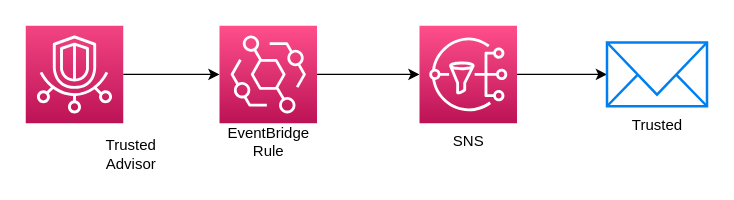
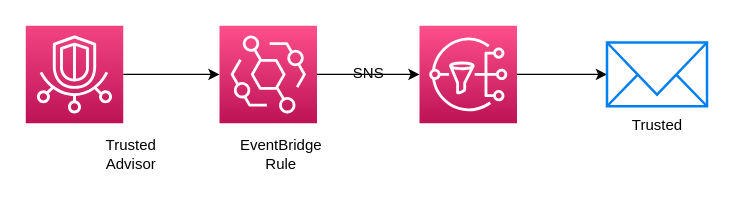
  <mxCell id="0" />
  <mxCell id="1" parent="0" />
  <mxCell id="2" style="edgeStyle=orthogonalEdgeStyle;rounded=0;orthogonalLoop=1;jettySize=auto;html=1;exitX=1;exitY=0.5;exitDx=0;exitDy=0;exitPerimeter=0;entryX=0;entryY=0.5;entryDx=0;entryDy=0;entryPerimeter=0;" edge="1" parent="1" source="3" target="5"><mxGeometry relative="1" as="geometry" /></mxCell>
  <mxCell id="3" value="" style="sketch=0;points=[[0,0,0],[0.25,0,0],[0.5,0,0],[0.75,0,0],[1,0,0],[0,1,0],[0.25,1,0],[0.5,1,0],[0.75,1,0],[1,1,0],[0,0.25,0],[0,0.5,0],[0,0.75,0],[1,0.25,0],[1,0.5,0],[1,0.75,0]];outlineConnect=0;fontColor=#232F3E;gradientColor=#FF4F8B;gradientDirection=north;fillColor=#BC1356;strokeColor=#ffffff;dashed=0;verticalLabelPosition=bottom;verticalAlign=top;align=center;html=1;fontSize=12;fontStyle=0;aspect=fixed;shape=mxgraph.aws4.resourceIcon;resIcon=mxgraph.aws4.eventbridge;" vertex="1" parent="1"><mxGeometry x="175" y="20" width="78" height="78" as="geometry" /></mxCell>
  <mxCell id="4" value="" style="edgeStyle=orthogonalEdgeStyle;rounded=0;orthogonalLoop=1;jettySize=auto;html=1;" edge="1" parent="1" source="5" target="9"><mxGeometry relative="1" as="geometry" /></mxCell>
  <mxCell id="5" value="" style="sketch=0;points=[[0,0,0],[0.25,0,0],[0.5,0,0],[0.75,0,0],[1,0,0],[0,1,0],[0.25,1,0],[0.5,1,0],[0.75,1,0],[1,1,0],[0,0.25,0],[0,0.5,0],[0,0.75,0],[1,0.25,0],[1,0.5,0],[1,0.75,0]];outlineConnect=0;fontColor=#232F3E;gradientColor=#FF4F8B;gradientDirection=north;fillColor=#BC1356;strokeColor=#ffffff;dashed=0;verticalLabelPosition=bottom;verticalAlign=top;align=center;html=1;fontSize=12;fontStyle=0;aspect=fixed;shape=mxgraph.aws4.resourceIcon;resIcon=mxgraph.aws4.sns;" vertex="1" parent="1"><mxGeometry x="335" y="20" width="78" height="78" as="geometry" /></mxCell>
- <mxCell id="6" value="EventBridge Rule" style="text;strokeColor=none;align=center;fillColor=none;html=1;verticalAlign=middle;whiteSpace=wrap;rounded=0;" vertex="1" parent="1"><mxGeometry x="179.5" y="98" width="69" height="30" as="geometry" /></mxCell>
+ <mxCell id="6" value="EventBridge Rule" style="text;strokeColor=none;align=center;fillColor=none;html=1;verticalAlign=middle;whiteSpace=wrap;rounded=0;" vertex="1" parent="1"><mxGeometry x="189.5" y="108" width="69" height="30" as="geometry" /></mxCell>
  <mxCell id="7" value="Trusted Advisor" style="text;strokeColor=none;align=center;fillColor=none;html=1;verticalAlign=middle;whiteSpace=wrap;rounded=0;" vertex="1" parent="1"><mxGeometry x="69.5" y="108" width="69" height="30" as="geometry" /></mxCell>
- <mxCell id="8" value="SNS" style="text;strokeColor=none;align=center;fillColor=none;html=1;verticalAlign=middle;whiteSpace=wrap;rounded=0;" vertex="1" parent="1"><mxGeometry x="339.5" y="98" width="69" height="30" as="geometry" /></mxCell>
+ <mxCell id="8" value="SNS" style="text;strokeColor=none;align=center;fillColor=none;html=1;verticalAlign=middle;whiteSpace=wrap;rounded=0;" vertex="1" parent="1"><mxGeometry x="259.5" y="43" width="69" height="30" as="geometry" /></mxCell>
  <mxCell id="9" value="" style="html=1;verticalLabelPosition=bottom;align=center;labelBackgroundColor=#ffffff;verticalAlign=top;strokeWidth=2;strokeColor=#0080F0;shadow=0;dashed=0;shape=mxgraph.ios7.icons.mail;" vertex="1" parent="1"><mxGeometry x="485" y="33.5" width="80" height="51" as="geometry" /></mxCell>
  <mxCell id="10" value="Trusted" style="text;strokeColor=none;align=center;fillColor=none;html=1;verticalAlign=middle;whiteSpace=wrap;rounded=0;" vertex="1" parent="1"><mxGeometry x="490.5" y="84.5" width="69" height="30" as="geometry" /></mxCell>
  <mxCell id="11" value="" style="edgeStyle=orthogonalEdgeStyle;rounded=0;orthogonalLoop=1;jettySize=auto;html=1;entryX=0;entryY=0.5;entryDx=0;entryDy=0;entryPerimeter=0;" edge="1" parent="1" source="12" target="3"><mxGeometry relative="1" as="geometry" /></mxCell>
  <mxCell id="12" value="" style="sketch=0;points=[[0,0,0],[0.25,0,0],[0.5,0,0],[0.75,0,0],[1,0,0],[0,1,0],[0.25,1,0],[0.5,1,0],[0.75,1,0],[1,1,0],[0,0.25,0],[0,0.5,0],[0,0.75,0],[1,0.25,0],[1,0.5,0],[1,0.75,0]];points=[[0,0,0],[0.25,0,0],[0.5,0,0],[0.75,0,0],[1,0,0],[0,1,0],[0.25,1,0],[0.5,1,0],[0.75,1,0],[1,1,0],[0,0.25,0],[0,0.5,0],[0,0.75,0],[1,0.25,0],[1,0.5,0],[1,0.75,0]];outlineConnect=0;fontColor=#232F3E;gradientColor=#F34482;gradientDirection=north;fillColor=#BC1356;strokeColor=#ffffff;dashed=0;verticalLabelPosition=bottom;verticalAlign=top;align=center;html=1;fontSize=12;fontStyle=0;aspect=fixed;shape=mxgraph.aws4.resourceIcon;resIcon=mxgraph.aws4.trusted_advisor;" vertex="1" parent="1"><mxGeometry x="20" y="20" width="78" height="78" as="geometry" /></mxCell>
